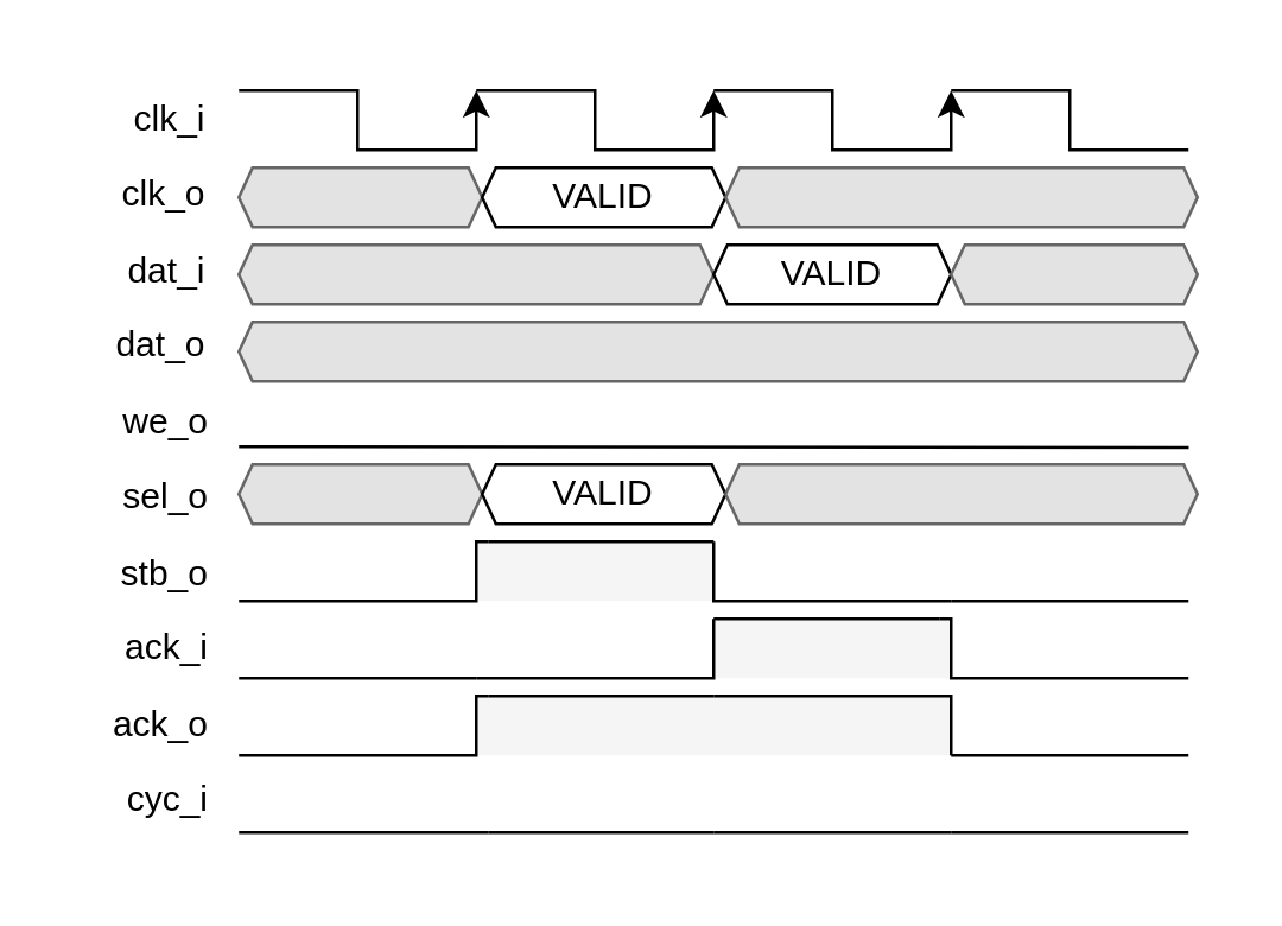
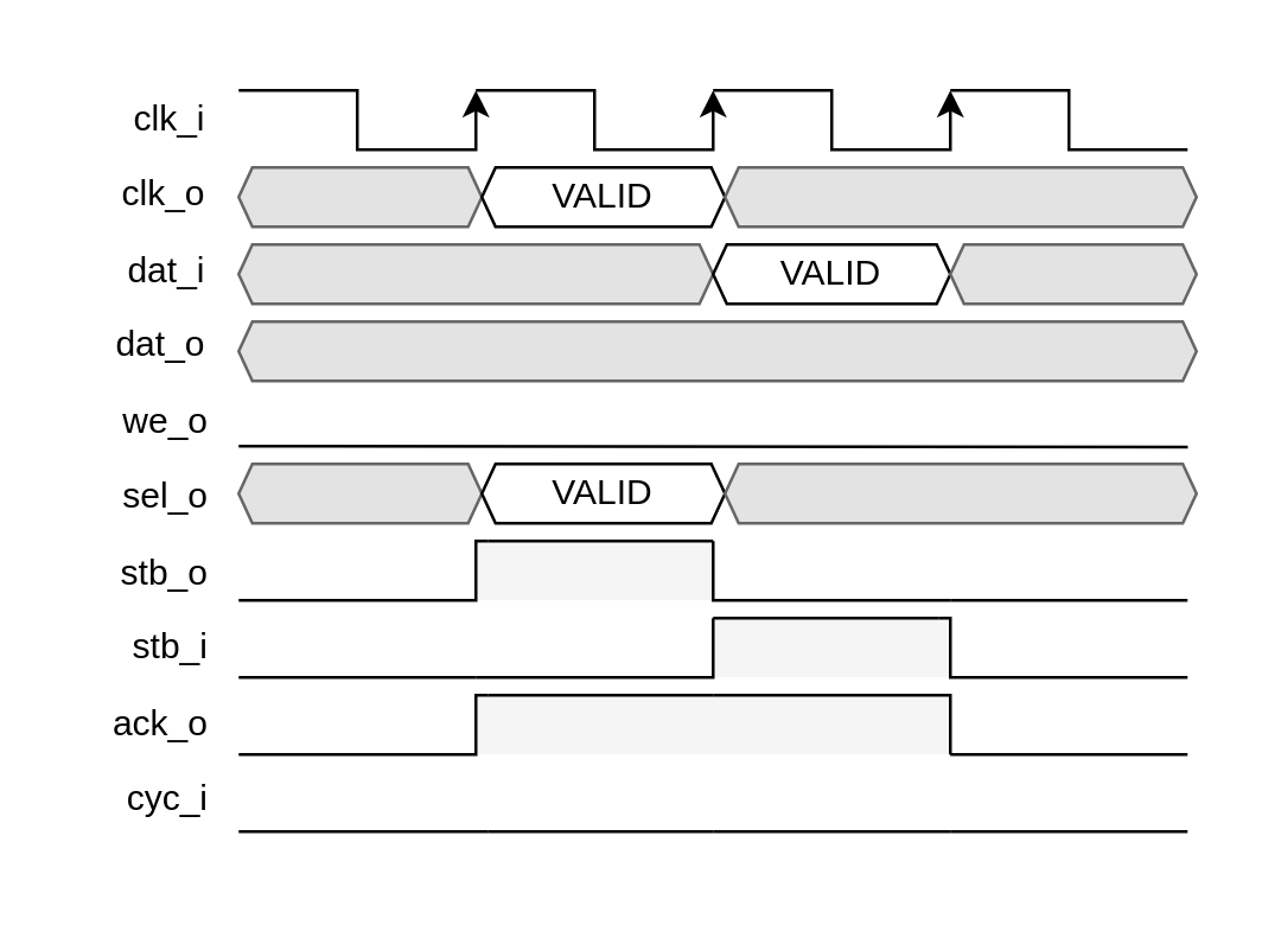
  <mxCell id="0" />
  <mxCell id="1" parent="0" />
  <mxCell id="2" value="" style="rounded=0;whiteSpace=wrap;html=1;strokeColor=none;" vertex="1" parent="1"><mxGeometry x="30" y="20" width="380" height="270" as="geometry" /></mxCell>
  <mxCell id="3" value="" style="group;flipH=1;" vertex="1" connectable="0" parent="1"><mxGeometry x="80" y="208" width="320" height="20" as="geometry" /></mxCell>
  <mxCell id="4" value="" style="rounded=0;whiteSpace=wrap;html=1;strokeColor=none;fillColor=#f5f5f5;fontColor=#333333;" vertex="1" parent="3"><mxGeometry x="160" width="80" height="20" as="geometry" /></mxCell>
  <mxCell id="5" value="" style="endArrow=none;html=1;rounded=0;edgeStyle=orthogonalEdgeStyle;endFill=0;" edge="1" parent="3"><mxGeometry width="50" height="50" relative="1" as="geometry"><mxPoint x="320" y="20" as="sourcePoint" /><mxPoint x="236" as="targetPoint" /><Array as="points"><mxPoint x="320" y="20" /><mxPoint x="240" y="20" /></Array></mxGeometry></mxCell>
  <mxCell id="6" value="" style="endArrow=none;html=1;rounded=0;edgeStyle=orthogonalEdgeStyle;endFill=0;" edge="1" parent="3"><mxGeometry width="50" height="50" relative="1" as="geometry"><mxPoint x="236" as="sourcePoint" /><mxPoint x="160" as="targetPoint" /><Array as="points"><mxPoint x="180" /><mxPoint x="180" /></Array></mxGeometry></mxCell>
  <mxCell id="7" value="" style="endArrow=none;html=1;rounded=0;edgeStyle=orthogonalEdgeStyle;endFill=0;" edge="1" parent="3"><mxGeometry width="50" height="50" relative="1" as="geometry"><mxPoint x="160" as="sourcePoint" /><mxPoint x="80" y="20" as="targetPoint" /><Array as="points"><mxPoint x="160" y="20" /><mxPoint x="80" y="20" /></Array></mxGeometry></mxCell>
  <mxCell id="8" value="" style="endArrow=none;html=1;rounded=0;edgeStyle=orthogonalEdgeStyle;endFill=0;" edge="1" parent="3"><mxGeometry width="50" height="50" relative="1" as="geometry"><mxPoint x="80" y="20" as="sourcePoint" /><mxPoint y="20" as="targetPoint" /><Array as="points"><mxPoint x="80" y="20" /></Array></mxGeometry></mxCell>
  <mxCell id="9" value="" style="rounded=0;whiteSpace=wrap;html=1;strokeColor=none;fillColor=#f5f5f5;fontColor=#333333;" vertex="1" parent="1"><mxGeometry x="160" y="182" width="80" height="20" as="geometry" /></mxCell>
  <mxCell id="10" value="" style="shape=hexagon;perimeter=hexagonPerimeter2;whiteSpace=wrap;html=1;fixedSize=1;size=4.615;fillColor=#E3E3E3;fontColor=#333333;strokeColor=#666666;" vertex="1" parent="1"><mxGeometry x="80" y="108" width="323" height="20" as="geometry" /></mxCell>
  <mxCell id="11" value="" style="group" vertex="1" connectable="0" parent="1"><mxGeometry x="80" y="30" width="320" height="20" as="geometry" /></mxCell>
  <mxCell id="12" value="" style="endArrow=classic;html=1;rounded=0;edgeStyle=orthogonalEdgeStyle;endFill=1;" edge="1" parent="11"><mxGeometry width="50" height="50" relative="1" as="geometry"><mxPoint as="sourcePoint" /><mxPoint x="80" as="targetPoint" /><Array as="points"><mxPoint x="40" /><mxPoint x="40" y="20" /><mxPoint x="80" y="20" /><mxPoint x="80" /></Array></mxGeometry></mxCell>
  <mxCell id="13" value="" style="endArrow=classic;html=1;rounded=0;edgeStyle=orthogonalEdgeStyle;endFill=1;" edge="1" parent="11"><mxGeometry width="50" height="50" relative="1" as="geometry"><mxPoint x="80" as="sourcePoint" /><mxPoint x="160" as="targetPoint" /><Array as="points"><mxPoint x="120" /><mxPoint x="120" y="20" /><mxPoint x="160" y="20" /><mxPoint x="160" /></Array></mxGeometry></mxCell>
  <mxCell id="14" value="" style="endArrow=classic;html=1;rounded=0;edgeStyle=orthogonalEdgeStyle;endFill=1;" edge="1" parent="11"><mxGeometry width="50" height="50" relative="1" as="geometry"><mxPoint x="160" as="sourcePoint" /><mxPoint x="240" as="targetPoint" /><Array as="points"><mxPoint x="200" /><mxPoint x="200" y="20" /><mxPoint x="240" y="20" /><mxPoint x="240" /></Array></mxGeometry></mxCell>
  <mxCell id="15" value="" style="endArrow=none;html=1;rounded=0;edgeStyle=orthogonalEdgeStyle;endFill=0;" edge="1" parent="11"><mxGeometry width="50" height="50" relative="1" as="geometry"><mxPoint x="240" as="sourcePoint" /><mxPoint x="320" y="20" as="targetPoint" /><Array as="points"><mxPoint x="280" /><mxPoint x="280" y="20" /></Array></mxGeometry></mxCell>
  <mxCell id="16" value="" style="endArrow=none;html=1;rounded=0;exitX=0;exitY=1;exitDx=0;exitDy=0;exitPerimeter=0;entryX=0.991;entryY=1.017;entryDx=0;entryDy=0;entryPerimeter=0;" edge="1" parent="1"><mxGeometry width="50" height="50" relative="1" as="geometry"><mxPoint x="80" y="150" as="sourcePoint" /><mxPoint x="400.093" y="150.34" as="targetPoint" /></mxGeometry></mxCell>
  <mxCell id="17" value="" style="group" vertex="1" connectable="0" parent="1"><mxGeometry x="80" y="182" width="320" height="20" as="geometry" /></mxCell>
  <mxCell id="18" value="" style="endArrow=none;html=1;rounded=0;edgeStyle=orthogonalEdgeStyle;endFill=0;" edge="1" parent="17"><mxGeometry width="50" height="50" relative="1" as="geometry"><mxPoint y="20" as="sourcePoint" /><mxPoint x="84" as="targetPoint" /><Array as="points"><mxPoint y="20" /><mxPoint x="80" y="20" /></Array></mxGeometry></mxCell>
  <mxCell id="19" value="" style="endArrow=none;html=1;rounded=0;edgeStyle=orthogonalEdgeStyle;endFill=0;" edge="1" parent="17"><mxGeometry width="50" height="50" relative="1" as="geometry"><mxPoint x="84" as="sourcePoint" /><mxPoint x="160" as="targetPoint" /><Array as="points"><mxPoint x="140" /><mxPoint x="140" /></Array></mxGeometry></mxCell>
  <mxCell id="20" value="" style="endArrow=none;html=1;rounded=0;edgeStyle=orthogonalEdgeStyle;endFill=0;" edge="1" parent="17"><mxGeometry width="50" height="50" relative="1" as="geometry"><mxPoint x="160" as="sourcePoint" /><mxPoint x="240" y="20" as="targetPoint" /><Array as="points"><mxPoint x="160" y="20" /><mxPoint x="240" y="20" /></Array></mxGeometry></mxCell>
  <mxCell id="21" value="" style="endArrow=none;html=1;rounded=0;edgeStyle=orthogonalEdgeStyle;endFill=0;" edge="1" parent="17"><mxGeometry width="50" height="50" relative="1" as="geometry"><mxPoint x="240" y="20" as="sourcePoint" /><mxPoint x="320" y="20" as="targetPoint" /><Array as="points"><mxPoint x="240" y="20" /></Array></mxGeometry></mxCell>
  <mxCell id="22" value="" style="group" vertex="1" connectable="0" parent="1"><mxGeometry x="80" y="234" width="320" height="20" as="geometry" /></mxCell>
  <mxCell id="23" value="" style="rounded=0;whiteSpace=wrap;html=1;strokeColor=none;fillColor=#f5f5f5;fontColor=#333333;" vertex="1" parent="22"><mxGeometry x="80" width="160" height="20" as="geometry" /></mxCell>
  <mxCell id="24" value="" style="endArrow=none;html=1;rounded=0;edgeStyle=orthogonalEdgeStyle;endFill=0;" edge="1" parent="22"><mxGeometry width="50" height="50" relative="1" as="geometry"><mxPoint y="20" as="sourcePoint" /><mxPoint x="84" as="targetPoint" /><Array as="points"><mxPoint y="20" /><mxPoint x="80" y="20" /></Array></mxGeometry></mxCell>
  <mxCell id="25" value="" style="endArrow=none;html=1;rounded=0;edgeStyle=orthogonalEdgeStyle;endFill=0;" edge="1" parent="22"><mxGeometry width="50" height="50" relative="1" as="geometry"><mxPoint x="84" as="sourcePoint" /><mxPoint x="160" as="targetPoint" /><Array as="points"><mxPoint x="140" /><mxPoint x="140" /></Array></mxGeometry></mxCell>
  <mxCell id="26" value="" style="endArrow=none;html=1;rounded=0;edgeStyle=orthogonalEdgeStyle;endFill=0;" edge="1" parent="22"><mxGeometry width="50" height="50" relative="1" as="geometry"><mxPoint x="160" as="sourcePoint" /><mxPoint x="240" y="20" as="targetPoint" /><Array as="points"><mxPoint x="240" /></Array></mxGeometry></mxCell>
  <mxCell id="27" value="" style="endArrow=none;html=1;rounded=0;edgeStyle=orthogonalEdgeStyle;endFill=0;" edge="1" parent="22"><mxGeometry width="50" height="50" relative="1" as="geometry"><mxPoint x="240" y="20" as="sourcePoint" /><mxPoint x="320" y="20" as="targetPoint" /><Array as="points"><mxPoint x="240" y="20" /></Array></mxGeometry></mxCell>
  <mxCell id="28" value="" style="group" vertex="1" connectable="0" parent="1"><mxGeometry x="80" y="264" width="320" height="20" as="geometry" /></mxCell>
  <mxCell id="29" value="" style="endArrow=none;html=1;rounded=0;edgeStyle=orthogonalEdgeStyle;endFill=0;" edge="1" parent="28"><mxGeometry width="50" height="50" relative="1" as="geometry"><mxPoint y="16" as="sourcePoint" /><mxPoint x="84" y="16" as="targetPoint" /><Array as="points"><mxPoint y="16" /><mxPoint x="80" y="16" /></Array></mxGeometry></mxCell>
  <mxCell id="30" value="" style="endArrow=none;html=1;rounded=0;edgeStyle=orthogonalEdgeStyle;endFill=0;" edge="1" parent="28"><mxGeometry width="50" height="50" relative="1" as="geometry"><mxPoint x="84" y="16" as="sourcePoint" /><mxPoint x="160" y="16" as="targetPoint" /><Array as="points"><mxPoint x="84" y="16" /><mxPoint x="160" y="16" /></Array></mxGeometry></mxCell>
  <mxCell id="31" value="" style="endArrow=none;html=1;rounded=0;edgeStyle=orthogonalEdgeStyle;endFill=0;" edge="1" parent="28"><mxGeometry width="50" height="50" relative="1" as="geometry"><mxPoint x="160" y="16" as="sourcePoint" /><mxPoint x="240" y="16" as="targetPoint" /><Array as="points"><mxPoint x="160" y="16" /></Array></mxGeometry></mxCell>
  <mxCell id="32" value="" style="endArrow=none;html=1;rounded=0;edgeStyle=orthogonalEdgeStyle;endFill=0;" edge="1" parent="28"><mxGeometry width="50" height="50" relative="1" as="geometry"><mxPoint x="240" y="16" as="sourcePoint" /><mxPoint x="320" y="16" as="targetPoint" /><Array as="points"><mxPoint x="240" y="16" /></Array></mxGeometry></mxCell>
  <mxCell id="33" value="" style="group" vertex="1" connectable="0" parent="1"><mxGeometry x="80" y="56" width="323" height="20" as="geometry" /></mxCell>
  <mxCell id="34" value="" style="shape=hexagon;perimeter=hexagonPerimeter2;whiteSpace=wrap;html=1;fixedSize=1;size=4.615;fillColor=#E3E3E3;fontColor=#333333;strokeColor=#666666;" vertex="1" parent="33"><mxGeometry width="82" height="20" as="geometry" /></mxCell>
  <mxCell id="35" value="VALID" style="shape=hexagon;perimeter=hexagonPerimeter2;whiteSpace=wrap;html=1;fixedSize=1;size=4.615;" vertex="1" parent="33"><mxGeometry x="82" width="82" height="20" as="geometry" /></mxCell>
  <mxCell id="36" value="" style="shape=hexagon;perimeter=hexagonPerimeter2;whiteSpace=wrap;html=1;fixedSize=1;size=4.615;fillColor=#E3E3E3;fontColor=#333333;strokeColor=#666666;" vertex="1" parent="33"><mxGeometry x="164" width="159" height="20" as="geometry" /></mxCell>
  <mxCell id="37" value="" style="group" vertex="1" connectable="0" parent="1"><mxGeometry x="80" y="82" width="323" height="20" as="geometry" /></mxCell>
  <mxCell id="38" value="" style="shape=hexagon;perimeter=hexagonPerimeter2;whiteSpace=wrap;html=1;fixedSize=1;size=4.615;fillColor=#E3E3E3;fontColor=#333333;strokeColor=#666666;" vertex="1" parent="37"><mxGeometry width="160" height="20" as="geometry" /></mxCell>
  <mxCell id="39" value="VALID" style="shape=hexagon;perimeter=hexagonPerimeter2;whiteSpace=wrap;html=1;fixedSize=1;size=4.615;" vertex="1" parent="37"><mxGeometry x="160" width="80" height="20" as="geometry" /></mxCell>
  <mxCell id="40" value="" style="shape=hexagon;perimeter=hexagonPerimeter2;whiteSpace=wrap;html=1;fixedSize=1;size=4.615;fillColor=#E3E3E3;fontColor=#333333;strokeColor=#666666;" vertex="1" parent="37"><mxGeometry x="240" width="83" height="20" as="geometry" /></mxCell>
  <mxCell id="41" value="" style="group" vertex="1" connectable="0" parent="1"><mxGeometry x="80" y="156" width="323" height="20" as="geometry" /></mxCell>
  <mxCell id="42" value="" style="shape=hexagon;perimeter=hexagonPerimeter2;whiteSpace=wrap;html=1;fixedSize=1;size=4.615;fillColor=#E3E3E3;fontColor=#333333;strokeColor=#666666;" vertex="1" parent="41"><mxGeometry width="82" height="20" as="geometry" /></mxCell>
  <mxCell id="43" value="VALID" style="shape=hexagon;perimeter=hexagonPerimeter2;whiteSpace=wrap;html=1;fixedSize=1;size=4.615;" vertex="1" parent="41"><mxGeometry x="82" width="82" height="20" as="geometry" /></mxCell>
  <mxCell id="44" value="" style="shape=hexagon;perimeter=hexagonPerimeter2;whiteSpace=wrap;html=1;fixedSize=1;size=4.615;fillColor=#E3E3E3;fontColor=#333333;strokeColor=#666666;" vertex="1" parent="41"><mxGeometry x="164" width="159" height="20" as="geometry" /></mxCell>
  <mxCell id="45" value="clk_i" style="text;html=1;align=right;verticalAlign=middle;resizable=0;points=[];autosize=1;strokeColor=none;fillColor=none;" vertex="1" parent="1"><mxGeometry x="20" y="25" width="50" height="30" as="geometry" /></mxCell>
  <mxCell id="46" value="clk_o" style="text;html=1;align=right;verticalAlign=middle;resizable=0;points=[];autosize=1;strokeColor=none;fillColor=none;" vertex="1" parent="1"><mxGeometry x="20" y="50" width="50" height="30" as="geometry" /></mxCell>
  <mxCell id="47" value="dat_i" style="text;html=1;align=right;verticalAlign=middle;resizable=0;points=[];autosize=1;strokeColor=none;fillColor=none;" vertex="1" parent="1"><mxGeometry x="20" y="76" width="50" height="30" as="geometry" /></mxCell>
  <mxCell id="48" value="dat_o" style="text;html=1;align=right;verticalAlign=middle;resizable=0;points=[];autosize=1;strokeColor=none;fillColor=none;" vertex="1" parent="1"><mxGeometry x="20" y="101" width="50" height="30" as="geometry" /></mxCell>
  <mxCell id="49" value="we_o" style="text;html=1;align=right;verticalAlign=middle;resizable=0;points=[];autosize=1;strokeColor=none;fillColor=none;" vertex="1" parent="1"><mxGeometry x="21" y="127" width="50" height="30" as="geometry" /></mxCell>
  <mxCell id="50" value="sel_o" style="text;html=1;align=right;verticalAlign=middle;resizable=0;points=[];autosize=1;strokeColor=none;fillColor=none;" vertex="1" parent="1"><mxGeometry x="21" y="152" width="50" height="30" as="geometry" /></mxCell>
  <mxCell id="51" value="stb_o" style="text;html=1;align=right;verticalAlign=middle;resizable=0;points=[];autosize=1;strokeColor=none;fillColor=none;" vertex="1" parent="1"><mxGeometry x="21" y="178" width="50" height="30" as="geometry" /></mxCell>
- <mxCell id="52" value="ack_i" style="text;html=1;align=right;verticalAlign=middle;resizable=0;points=[];autosize=1;strokeColor=none;fillColor=none;" vertex="1" parent="1"><mxGeometry x="21" y="203" width="50" height="30" as="geometry" /></mxCell>
+ <mxCell id="52" value="stb_i" style="text;html=1;align=right;verticalAlign=middle;resizable=0;points=[];autosize=1;strokeColor=none;fillColor=none;" vertex="1" parent="1"><mxGeometry x="21" y="203" width="50" height="30" as="geometry" /></mxCell>
  <mxCell id="53" value="ack_o" style="text;html=1;align=right;verticalAlign=middle;resizable=0;points=[];autosize=1;strokeColor=none;fillColor=none;" vertex="1" parent="1"><mxGeometry x="21" y="229" width="50" height="30" as="geometry" /></mxCell>
  <mxCell id="54" value="cyc_i" style="text;html=1;align=right;verticalAlign=middle;resizable=0;points=[];autosize=1;strokeColor=none;fillColor=none;" vertex="1" parent="1"><mxGeometry x="21" y="254" width="50" height="30" as="geometry" /></mxCell>
